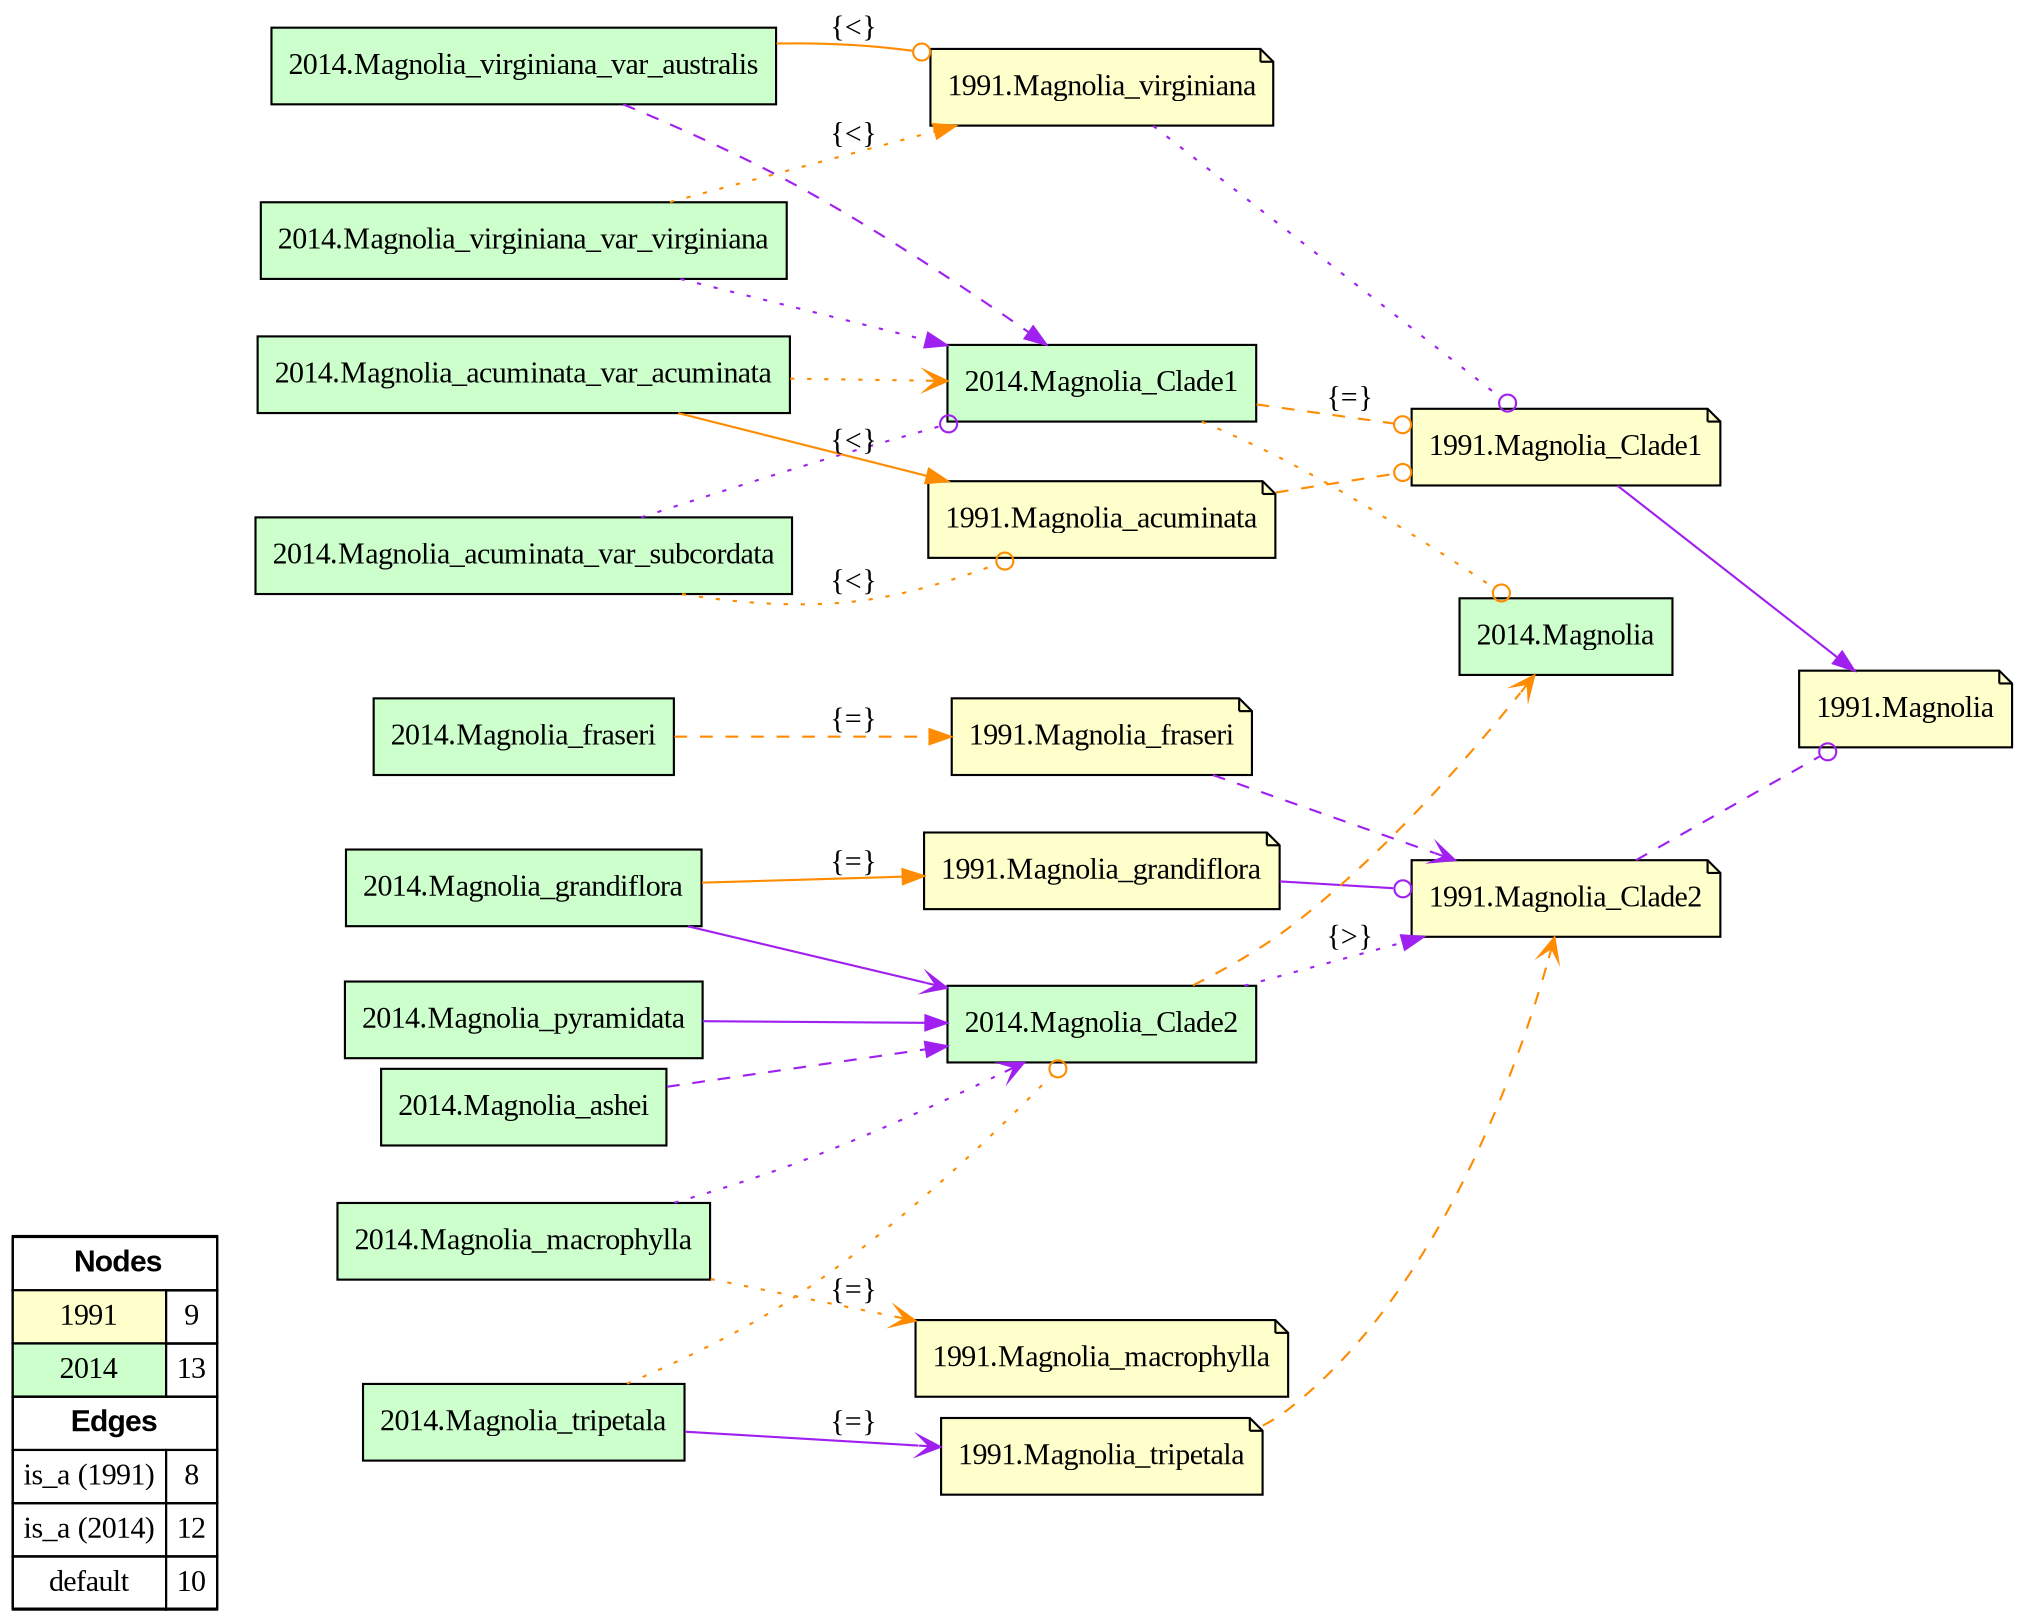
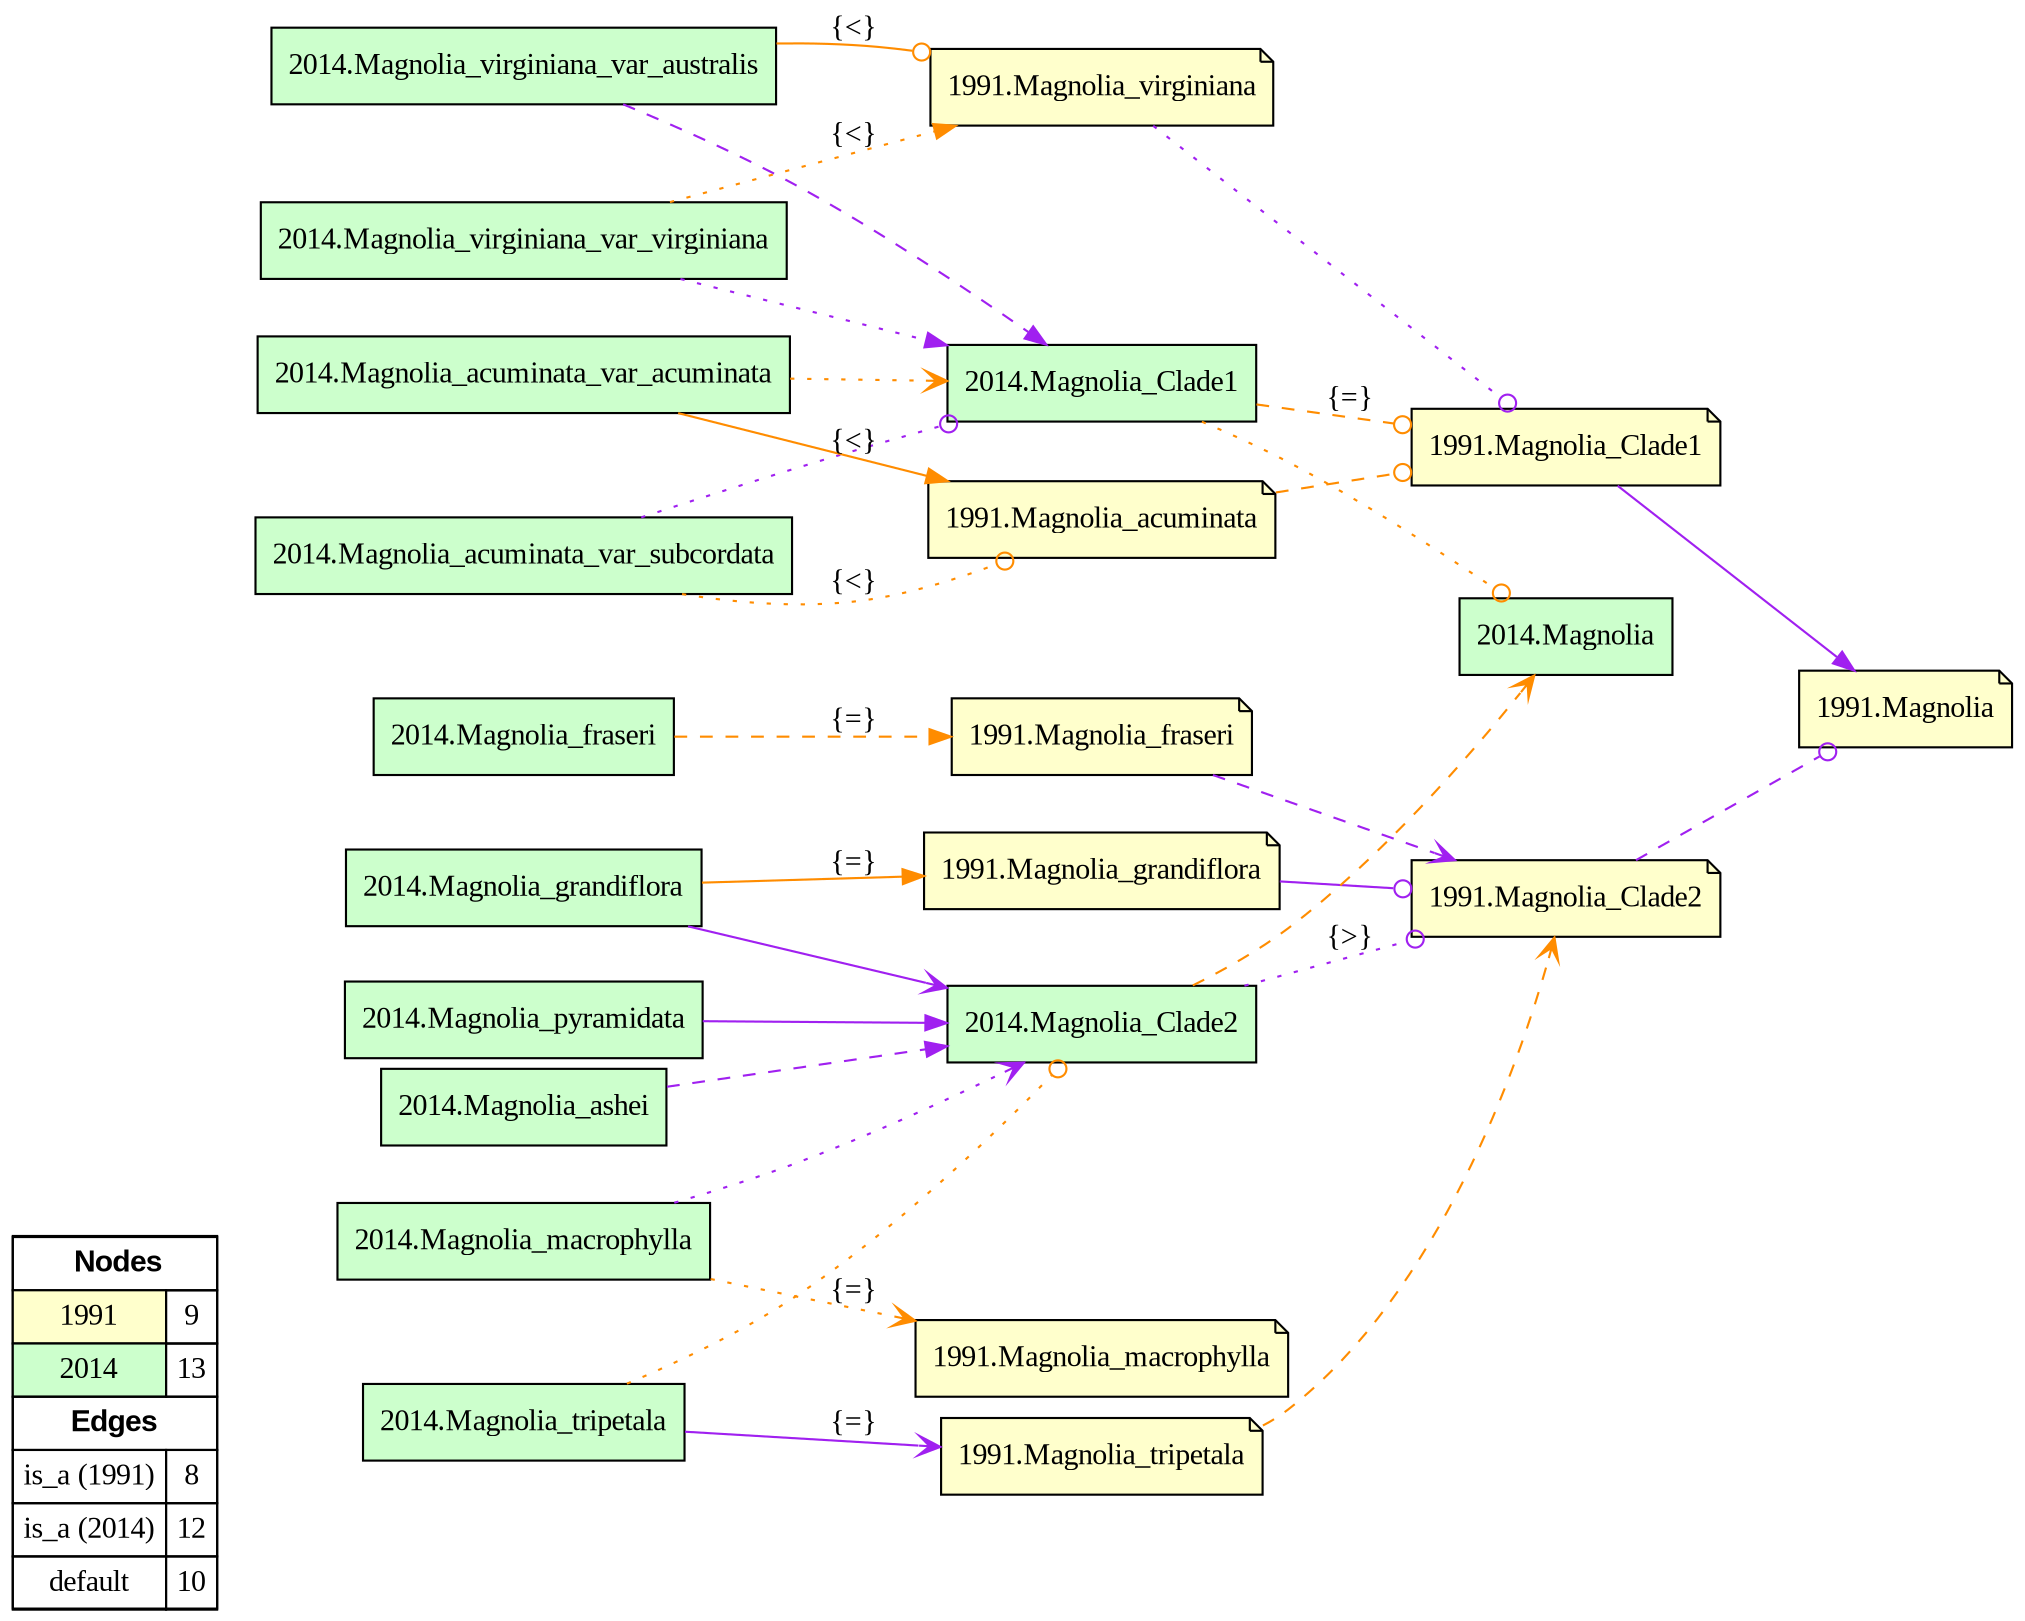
  digraph {
    fontname="Liberation Serif"
    rankdir=LR
    node [fillcolor="#CCFFCC" fontname="Liberation Serif" shape=box style=filled]
    edge [arrowhead=odot color=purple constraint=true dir=forward fontname="Liberation Serif" penwidth=1 style=dotted]
    n1 [fillcolor=white label=<   <TABLE BORDER="0" CELLBORDER="1" CELLSPACING="0" CELLPADDING="4">  <TR> <TD COLSPAN="2"><font face="Arial Black"> Nodes</font></TD> </TR>  <TR>   <TD bgcolor="#FFFFCC" fontname="helvetica">1991</TD>   <TD>9</TD>   </TR>  <TR>   <TD bgcolor="#CCFFCC" fontname="helvetica">2014</TD>   <TD>13</TD>   </TR>  <TR> <TD COLSPAN="2"><font face = "Arial Black"> Edges </font></TD> </TR>  <TR>   <TD><font color ="#000000">is_a (1991)</font></TD><TD>8</TD> </TR> <TR>   <TD><font color ="#000000">is_a (2014)</font></TD><TD>12</TD> </TR> <TR>   <TD><font color ="#000000">default</font></TD><TD>10</TD> </TR> </TABLE>   > margin=0]
    "1991.Magnolia_virginiana" [fillcolor="#FFFFCC" shape=note]
    "1991.Magnolia_Clade1" [fillcolor="#FFFFCC" shape=note]
    "1991.Magnolia" [fillcolor="#FFFFCC" shape=note]
    "1991.Magnolia_macrophylla" [fillcolor="#FFFFCC" shape=note]
    "1991.Magnolia_Clade2" [fillcolor="#FFFFCC" shape=note]
    "1991.Magnolia_grandiflora" [fillcolor="#FFFFCC" shape=note]
    "1991.Magnolia_fraseri" [fillcolor="#FFFFCC" shape=note]
    "1991.Magnolia_acuminata" [fillcolor="#FFFFCC" shape=note]
    "1991.Magnolia_tripetala" [fillcolor="#FFFFCC" shape=note]
    "2014.Magnolia_tripetala"
    "2014.Magnolia_Clade2"
    "2014.Magnolia"
    "2014.Magnolia_Clade1"
    "2014.Magnolia_fraseri"
    "2014.Magnolia_acuminata_var_subcordata"
    "2014.Magnolia_ashei"
    "2014.Magnolia_virginiana_var_australis"
    "2014.Magnolia_grandiflora"
    "2014.Magnolia_acuminata_var_acuminata"
    "2014.Magnolia_virginiana_var_virginiana"
    "2014.Magnolia_macrophylla"
    "2014.Magnolia_pyramidata"
    subgraph sub_1 {
      rank=source
      n1
    }
    "1991.Magnolia_virginiana" -> "1991.Magnolia_Clade1"
    "1991.Magnolia_Clade1" -> "1991.Magnolia" [arrowhead=normal style=solid]
    "1991.Magnolia_Clade2" -> "1991.Magnolia" [style=dashed]
    "1991.Magnolia_grandiflora" -> "1991.Magnolia_Clade2" [style=solid]
    "1991.Magnolia_fraseri" -> "1991.Magnolia_Clade2" [arrowhead=vee style=dashed]
    "1991.Magnolia_acuminata" -> "1991.Magnolia_Clade1" [color=darkorange style=dashed]
    "1991.Magnolia_tripetala" -> "1991.Magnolia_Clade2" [arrowhead=vee color=darkorange style=dashed]
    "2014.Magnolia_tripetala" -> "1991.Magnolia_tripetala" [arrowhead=vee label="{=}" style=solid]
    "2014.Magnolia_tripetala" -> "2014.Magnolia_Clade2" [color=darkorange]
-   "2014.Magnolia_Clade2" -> "1991.Magnolia_Clade2" [arrowhead=normal label="{>}"]
+   "2014.Magnolia_Clade2" -> "1991.Magnolia_Clade2" [label="{>}"]
    "2014.Magnolia_Clade2" -> "2014.Magnolia" [arrowhead=vee color=darkorange style=dashed]
    "2014.Magnolia_Clade1" -> "1991.Magnolia_Clade1" [color=darkorange label="{=}" style=dashed]
    "2014.Magnolia_Clade1" -> "2014.Magnolia" [color=darkorange]
    "2014.Magnolia_fraseri" -> "1991.Magnolia_fraseri" [arrowhead=normal color=darkorange label="{=}" style=dashed]
    "2014.Magnolia_acuminata_var_subcordata" -> "1991.Magnolia_acuminata" [color=darkorange label="{<}"]
    "2014.Magnolia_acuminata_var_subcordata" -> "2014.Magnolia_Clade1"
    "2014.Magnolia_ashei" -> "2014.Magnolia_Clade2" [arrowhead=normal style=dashed]
    "2014.Magnolia_virginiana_var_australis" -> "1991.Magnolia_virginiana" [color=darkorange label="{<}" style=solid]
    "2014.Magnolia_virginiana_var_australis" -> "2014.Magnolia_Clade1" [arrowhead=normal style=dashed]
    "2014.Magnolia_grandiflora" -> "1991.Magnolia_grandiflora" [arrowhead=normal color=darkorange label="{=}" style=solid]
    "2014.Magnolia_grandiflora" -> "2014.Magnolia_Clade2" [arrowhead=vee style=solid]
    "2014.Magnolia_acuminata_var_acuminata" -> "1991.Magnolia_acuminata" [arrowhead=normal color=darkorange label="{<}" style=solid]
    "2014.Magnolia_acuminata_var_acuminata" -> "2014.Magnolia_Clade1" [arrowhead=vee color=darkorange]
    "2014.Magnolia_virginiana_var_virginiana" -> "1991.Magnolia_virginiana" [arrowhead=normal color=darkorange label="{<}"]
    "2014.Magnolia_virginiana_var_virginiana" -> "2014.Magnolia_Clade1" [arrowhead=normal]
    "2014.Magnolia_macrophylla" -> "1991.Magnolia_macrophylla" [arrowhead=vee color=darkorange label="{=}"]
    "2014.Magnolia_macrophylla" -> "2014.Magnolia_Clade2" [arrowhead=vee]
    "2014.Magnolia_pyramidata" -> "2014.Magnolia_Clade2" [arrowhead=normal style=solid]
  }
